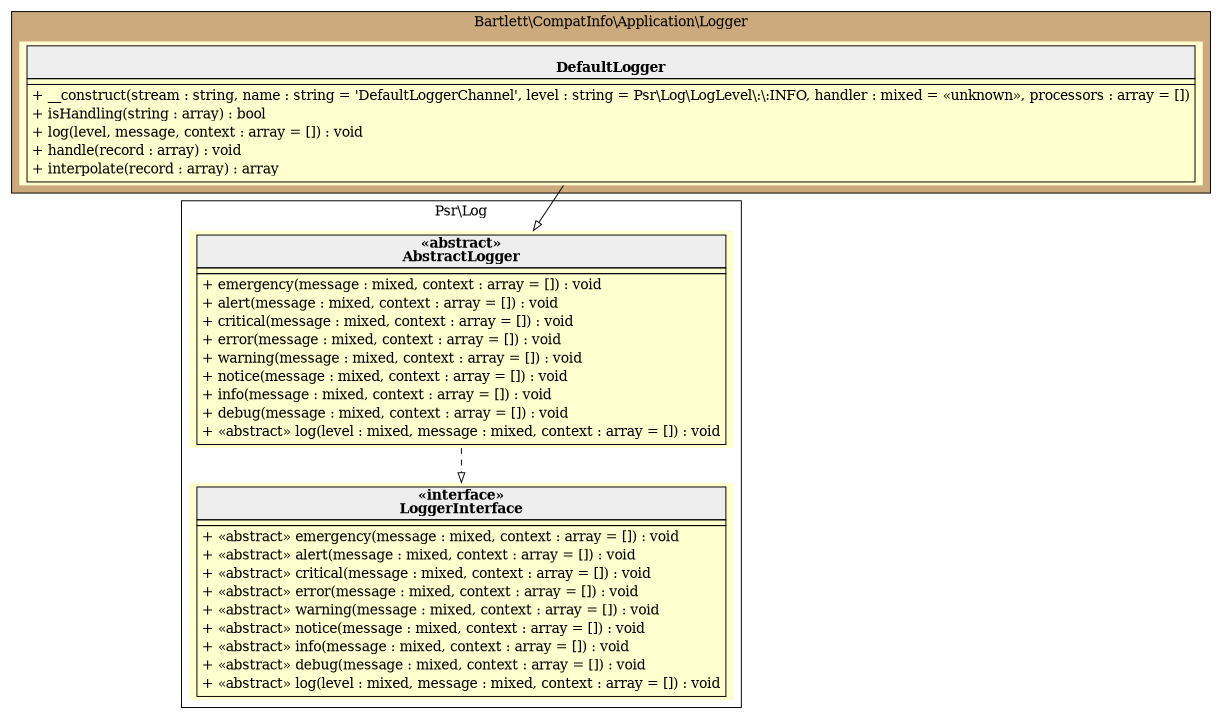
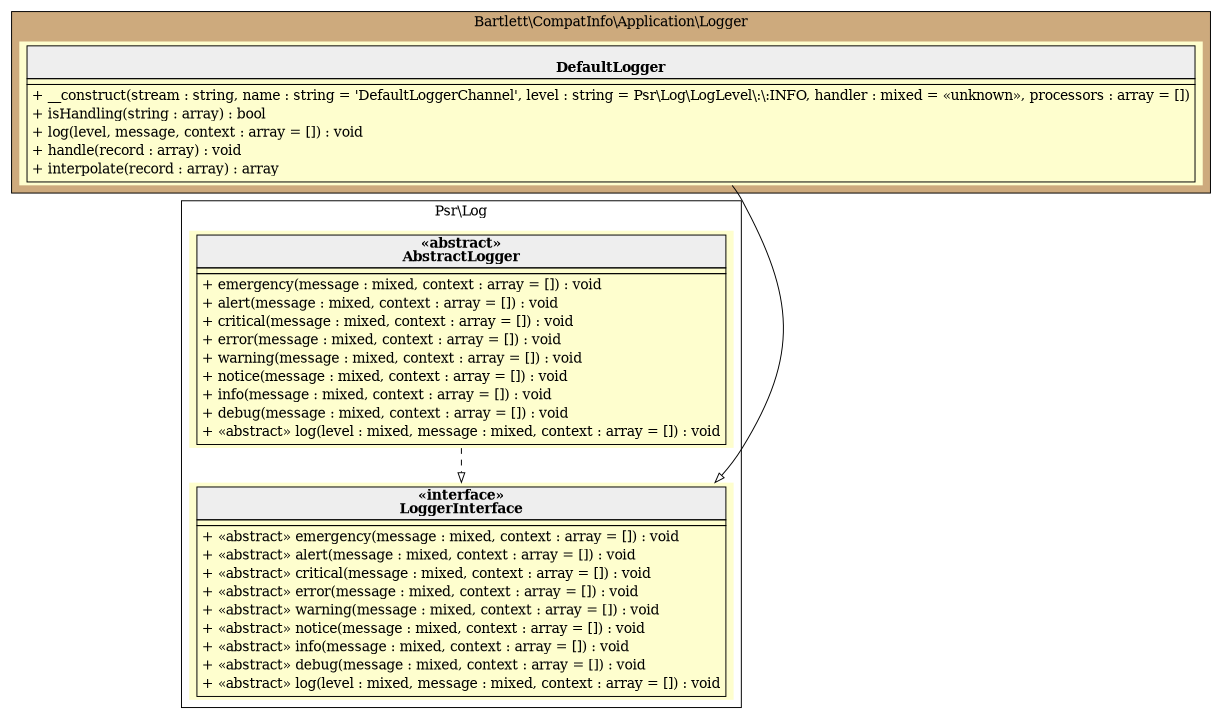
  digraph {
    rankdir=TB
    node [fillcolor="#FEFECE" shape=none style=filled]
    edge [arrowhead=empty]
    n1 [label=< <table cellspacing="0" border="0" cellborder="1">     <tr><td bgcolor="#eeeeee"><b><br/>DefaultLogger</b></td></tr>     <tr><td></td></tr>     <tr><td><table border="0" cellspacing="0" cellpadding="2">     <tr><td align="left">+ __construct(stream : string, name : string = 'DefaultLoggerChannel', level : string = Psr\\Log\\LogLevel\:\:INFO, handler : mixed = «unknown», processors : array = [])</td></tr>     <tr><td align="left">+ isHandling(string : array) : bool</td></tr>     <tr><td align="left">+ log(level, message, context : array = []) : void</td></tr>     <tr><td align="left">+ handle(record : array) : void</td></tr>     <tr><td align="left">+ interpolate(record : array) : array</td></tr> </table></td></tr> </table>>]
    n2 [label=< <table cellspacing="0" border="0" cellborder="1">     <tr><td bgcolor="#eeeeee"><b>«abstract»<br/>AbstractLogger</b></td></tr>     <tr><td></td></tr>     <tr><td><table border="0" cellspacing="0" cellpadding="2">     <tr><td align="left">+ emergency(message : mixed, context : array = []) : void</td></tr>     <tr><td align="left">+ alert(message : mixed, context : array = []) : void</td></tr>     <tr><td align="left">+ critical(message : mixed, context : array = []) : void</td></tr>     <tr><td align="left">+ error(message : mixed, context : array = []) : void</td></tr>     <tr><td align="left">+ warning(message : mixed, context : array = []) : void</td></tr>     <tr><td align="left">+ notice(message : mixed, context : array = []) : void</td></tr>     <tr><td align="left">+ info(message : mixed, context : array = []) : void</td></tr>     <tr><td align="left">+ debug(message : mixed, context : array = []) : void</td></tr>     <tr><td align="left">+ «abstract» log(level : mixed, message : mixed, context : array = []) : void</td></tr> </table></td></tr> </table>>]
    n3 [label=< <table cellspacing="0" border="0" cellborder="1">     <tr><td bgcolor="#eeeeee"><b>«interface»<br/>LoggerInterface</b></td></tr>     <tr><td></td></tr>     <tr><td><table border="0" cellspacing="0" cellpadding="2">     <tr><td align="left">+ «abstract» emergency(message : mixed, context : array = []) : void</td></tr>     <tr><td align="left">+ «abstract» alert(message : mixed, context : array = []) : void</td></tr>     <tr><td align="left">+ «abstract» critical(message : mixed, context : array = []) : void</td></tr>     <tr><td align="left">+ «abstract» error(message : mixed, context : array = []) : void</td></tr>     <tr><td align="left">+ «abstract» warning(message : mixed, context : array = []) : void</td></tr>     <tr><td align="left">+ «abstract» notice(message : mixed, context : array = []) : void</td></tr>     <tr><td align="left">+ «abstract» info(message : mixed, context : array = []) : void</td></tr>     <tr><td align="left">+ «abstract» debug(message : mixed, context : array = []) : void</td></tr>     <tr><td align="left">+ «abstract» log(level : mixed, message : mixed, context : array = []) : void</td></tr> </table></td></tr> </table>>]
    subgraph cluster_1 {
      bgcolor=burlywood3
      label="Bartlett\\CompatInfo\\Application\\Logger"
      n1
    }
    subgraph cluster_2 {
      label="Psr\\Log"
      n2
      n3
    }
-   n1 -> n2 [style=filled]
+   n1 -> n3 [style=filled]
    n2 -> n3 [style=dashed]
  }
